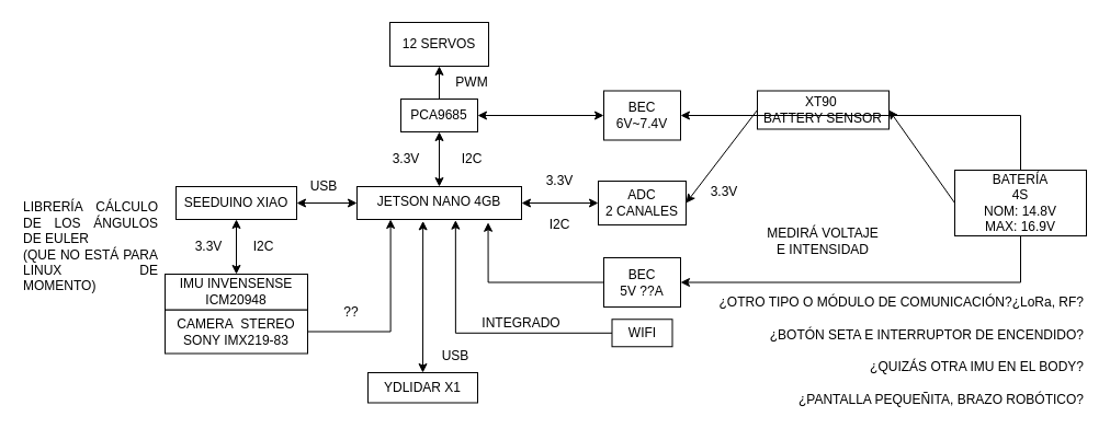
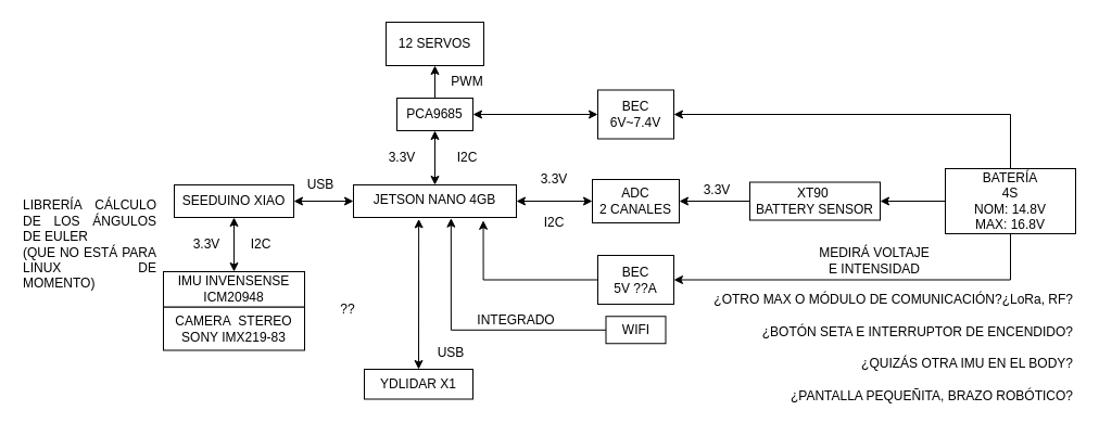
  <mxCell id="0" />
  <mxCell id="1" parent="0" />
  <mxCell id="2" value="JETSON NANO 4GB" style="rounded=0;whiteSpace=wrap;html=1;align=center;verticalAlign=top;" vertex="1" parent="1"><mxGeometry x="325" y="170" width="150" height="30" as="geometry" /></mxCell>
  <mxCell id="3" style="edgeStyle=orthogonalEdgeStyle;rounded=0;orthogonalLoop=1;jettySize=auto;html=1;exitX=0.5;exitY=0;exitDx=0;exitDy=0;entryX=0.5;entryY=1;entryDx=0;entryDy=0;" edge="1" parent="1" source="4" target="9"><mxGeometry relative="1" as="geometry" /></mxCell>
  <mxCell id="4" value="PCA9685" style="rounded=0;whiteSpace=wrap;html=1;" vertex="1" parent="1"><mxGeometry x="365" y="90" width="70" height="30" as="geometry" /></mxCell>
  <mxCell id="5" value="" style="endArrow=classic;startArrow=classic;html=1;rounded=0;entryX=0.5;entryY=1;entryDx=0;entryDy=0;" edge="1" parent="1" source="2" target="4"><mxGeometry width="50" height="50" relative="1" as="geometry"><mxPoint x="700" y="270" as="sourcePoint" /><mxPoint x="750" y="220" as="targetPoint" /></mxGeometry></mxCell>
  <mxCell id="6" value="I2C" style="text;html=1;strokeColor=none;fillColor=none;align=center;verticalAlign=middle;whiteSpace=wrap;rounded=0;" vertex="1" parent="1"><mxGeometry x="400" y="130" width="60" height="30" as="geometry" /></mxCell>
  <mxCell id="7" value="3.3V" style="text;html=1;strokeColor=none;fillColor=none;align=center;verticalAlign=middle;whiteSpace=wrap;rounded=0;" vertex="1" parent="1"><mxGeometry x="340" y="130" width="60" height="30" as="geometry" /></mxCell>
  <mxCell id="8" value="BEC&lt;br&gt;6V~7.4V" style="rounded=0;whiteSpace=wrap;html=1;" vertex="1" parent="1"><mxGeometry x="550" y="82.5" width="70" height="45" as="geometry" /></mxCell>
  <mxCell id="9" value="12 SERVOS" style="rounded=0;whiteSpace=wrap;html=1;" vertex="1" parent="1"><mxGeometry x="355" y="20" width="90" height="40" as="geometry" /></mxCell>
  <mxCell id="10" value="PWM" style="text;html=1;strokeColor=none;fillColor=none;align=center;verticalAlign=middle;whiteSpace=wrap;rounded=0;" vertex="1" parent="1"><mxGeometry x="400" y="60" width="60" height="30" as="geometry" /></mxCell>
  <mxCell id="11" value="" style="endArrow=classic;startArrow=classic;html=1;rounded=0;exitX=1;exitY=0.5;exitDx=0;exitDy=0;" edge="1" parent="1" source="4" target="8"><mxGeometry width="50" height="50" relative="1" as="geometry"><mxPoint x="450" y="110" as="sourcePoint" /><mxPoint x="500" y="60" as="targetPoint" /></mxGeometry></mxCell>
- <mxCell id="12" value="XT90&amp;nbsp;&lt;br&gt;BATTERY SENSOR" style="rounded=0;whiteSpace=wrap;html=1;" vertex="1" parent="1"><mxGeometry x="690" y="82.5" width="120" height="35" as="geometry" /></mxCell>
+ <mxCell id="12" value="XT90&amp;nbsp;&lt;br&gt;BATTERY SENSOR" style="rounded=0;whiteSpace=wrap;html=1;" vertex="1" parent="1"><mxGeometry x="690" y="167.5" width="120" height="35" as="geometry" /></mxCell>
  <mxCell id="13" value="ADC&lt;br&gt;2 CANALES" style="rounded=0;whiteSpace=wrap;html=1;" vertex="1" parent="1"><mxGeometry x="545" y="165" width="80" height="40" as="geometry" /></mxCell>
  <mxCell id="14" value="" style="endArrow=classic;startArrow=classic;html=1;rounded=0;exitX=1;exitY=0.5;exitDx=0;exitDy=0;entryX=0;entryY=0.5;entryDx=0;entryDy=0;" edge="1" parent="1" source="2" target="13"><mxGeometry width="50" height="50" relative="1" as="geometry"><mxPoint x="470" y="250" as="sourcePoint" /><mxPoint x="520" y="200" as="targetPoint" /></mxGeometry></mxCell>
  <mxCell id="15" value="I2C" style="text;html=1;strokeColor=none;fillColor=none;align=center;verticalAlign=middle;whiteSpace=wrap;rounded=0;" vertex="1" parent="1"><mxGeometry x="480" y="190" width="60" height="30" as="geometry" /></mxCell>
  <mxCell id="16" value="3.3V" style="text;html=1;strokeColor=none;fillColor=none;align=center;verticalAlign=middle;whiteSpace=wrap;rounded=0;" vertex="1" parent="1"><mxGeometry x="480" y="150" width="60" height="30" as="geometry" /></mxCell>
  <mxCell id="17" value="" style="endArrow=none;startArrow=classic;html=1;rounded=0;exitX=1;exitY=0.5;exitDx=0;exitDy=0;entryX=0;entryY=0.5;entryDx=0;entryDy=0;" edge="1" parent="1" source="13" target="12"><mxGeometry width="50" height="50" relative="1" as="geometry"><mxPoint x="620" y="210" as="sourcePoint" /><mxPoint x="670" y="160" as="targetPoint" /></mxGeometry></mxCell>
  <mxCell id="18" value="3.3V" style="text;html=1;strokeColor=none;fillColor=none;align=center;verticalAlign=middle;whiteSpace=wrap;rounded=0;" vertex="1" parent="1"><mxGeometry x="630" y="160" width="60" height="30" as="geometry" /></mxCell>
- <mxCell id="19" value="MEDIRÁ VOLTAJE E INTENSIDAD" style="text;html=1;strokeColor=none;fillColor=none;align=center;verticalAlign=middle;whiteSpace=wrap;rounded=0;" vertex="1" parent="1"><mxGeometry x="695" y="205" width="110" height="30" as="geometry" /></mxCell>
+ <mxCell id="19" value="MEDIRÁ VOLTAJE E INTENSIDAD" style="text;html=1;strokeColor=none;fillColor=none;align=center;verticalAlign=middle;whiteSpace=wrap;rounded=0;" vertex="1" parent="1"><mxGeometry x="750" y="225" width="110" height="30" as="geometry" /></mxCell>
  <mxCell id="20" style="edgeStyle=orthogonalEdgeStyle;rounded=0;orthogonalLoop=1;jettySize=auto;html=1;exitX=0.5;exitY=1;exitDx=0;exitDy=0;entryX=1;entryY=0.5;entryDx=0;entryDy=0;" edge="1" parent="1" source="22" target="25"><mxGeometry relative="1" as="geometry" /></mxCell>
  <mxCell id="21" style="edgeStyle=orthogonalEdgeStyle;rounded=0;orthogonalLoop=1;jettySize=auto;html=1;exitX=0.5;exitY=0;exitDx=0;exitDy=0;entryX=1;entryY=0.5;entryDx=0;entryDy=0;" edge="1" parent="1" source="22" target="8"><mxGeometry relative="1" as="geometry" /></mxCell>
- <mxCell id="22" value="BATERÍA&lt;br&gt;4S&lt;br&gt;NOM: 14.8V&lt;br&gt;MAX: 16.9V" style="rounded=0;whiteSpace=wrap;html=1;" vertex="1" parent="1"><mxGeometry x="870" y="155" width="120" height="60" as="geometry" /></mxCell>
+ <mxCell id="22" value="BATERÍA&lt;br&gt;4S&lt;br&gt;NOM: 14.8V&lt;br&gt;MAX: 16.8V" style="rounded=0;whiteSpace=wrap;html=1;" vertex="1" parent="1"><mxGeometry x="870" y="155" width="120" height="60" as="geometry" /></mxCell>
  <mxCell id="23" value="" style="endArrow=classic;html=1;rounded=0;exitX=0;exitY=0.5;exitDx=0;exitDy=0;entryX=1;entryY=0.5;entryDx=0;entryDy=0;" edge="1" parent="1" source="22" target="12"><mxGeometry width="50" height="50" relative="1" as="geometry"><mxPoint x="820" y="210" as="sourcePoint" /><mxPoint x="870" y="160" as="targetPoint" /></mxGeometry></mxCell>
  <mxCell id="24" style="edgeStyle=orthogonalEdgeStyle;rounded=0;orthogonalLoop=1;jettySize=auto;html=1;entryX=0.797;entryY=1.092;entryDx=0;entryDy=0;entryPerimeter=0;" edge="1" parent="1" source="25" target="2"><mxGeometry relative="1" as="geometry" /></mxCell>
  <mxCell id="25" value="BEC&lt;br&gt;5V ??A" style="rounded=0;whiteSpace=wrap;html=1;" vertex="1" parent="1"><mxGeometry x="550" y="235" width="70" height="45" as="geometry" /></mxCell>
- <mxCell id="26" style="edgeStyle=orthogonalEdgeStyle;rounded=0;orthogonalLoop=1;jettySize=auto;html=1;entryX=0.204;entryY=1;entryDx=0;entryDy=0;entryPerimeter=0;" edge="1" parent="1" source="27" target="2"><mxGeometry relative="1" as="geometry" /></mxCell>
  <mxCell id="27" value="CAMERA&amp;nbsp; STEREO&lt;br&gt;SONY IMX219-83" style="rounded=0;whiteSpace=wrap;html=1;" vertex="1" parent="1"><mxGeometry x="150" y="282.5" width="130" height="40" as="geometry" /></mxCell>
  <mxCell id="28" value="IMU INVENSENSE&lt;br&gt;ICM20948" style="rounded=0;whiteSpace=wrap;html=1;" vertex="1" parent="1"><mxGeometry x="150" y="250" width="130" height="32.5" as="geometry" /></mxCell>
  <mxCell id="29" value="SEEDUINO XIAO" style="rounded=0;whiteSpace=wrap;html=1;" vertex="1" parent="1"><mxGeometry x="160" y="170" width="110" height="30" as="geometry" /></mxCell>
  <mxCell id="30" value="" style="endArrow=classic;startArrow=classic;html=1;rounded=0;exitX=1;exitY=0.5;exitDx=0;exitDy=0;entryX=0;entryY=0.5;entryDx=0;entryDy=0;" edge="1" parent="1" source="29" target="2"><mxGeometry width="50" height="50" relative="1" as="geometry"><mxPoint x="280" y="230" as="sourcePoint" /><mxPoint x="330" y="180" as="targetPoint" /></mxGeometry></mxCell>
  <mxCell id="31" value="USB" style="text;html=1;strokeColor=none;fillColor=none;align=center;verticalAlign=middle;whiteSpace=wrap;rounded=0;" vertex="1" parent="1"><mxGeometry x="265" y="155" width="60" height="30" as="geometry" /></mxCell>
  <mxCell id="32" value="" style="endArrow=classic;startArrow=classic;html=1;rounded=0;exitX=0.5;exitY=0;exitDx=0;exitDy=0;entryX=0.5;entryY=1;entryDx=0;entryDy=0;" edge="1" parent="1" source="28" target="29"><mxGeometry width="50" height="50" relative="1" as="geometry"><mxPoint x="200" y="230" as="sourcePoint" /><mxPoint x="250" y="180" as="targetPoint" /></mxGeometry></mxCell>
  <mxCell id="33" value="3.3V" style="text;html=1;strokeColor=none;fillColor=none;align=center;verticalAlign=middle;whiteSpace=wrap;rounded=0;" vertex="1" parent="1"><mxGeometry x="160" y="210" width="60" height="30" as="geometry" /></mxCell>
  <mxCell id="34" value="I2C" style="text;html=1;strokeColor=none;fillColor=none;align=center;verticalAlign=middle;whiteSpace=wrap;rounded=0;" vertex="1" parent="1"><mxGeometry x="210" y="210" width="60" height="30" as="geometry" /></mxCell>
  <mxCell id="35" value="YDLIDAR X1" style="rounded=0;whiteSpace=wrap;html=1;" vertex="1" parent="1"><mxGeometry x="335" y="340" width="100" height="27.5" as="geometry" /></mxCell>
  <mxCell id="36" value="" style="endArrow=classic;startArrow=classic;html=1;rounded=0;entryX=0.401;entryY=1.046;entryDx=0;entryDy=0;entryPerimeter=0;" edge="1" parent="1" source="35" target="2"><mxGeometry width="50" height="50" relative="1" as="geometry"><mxPoint x="400" y="320" as="sourcePoint" /><mxPoint x="430" y="260" as="targetPoint" /></mxGeometry></mxCell>
  <mxCell id="37" value="??" style="text;html=1;strokeColor=none;fillColor=none;align=center;verticalAlign=middle;whiteSpace=wrap;rounded=0;" vertex="1" parent="1"><mxGeometry x="290" y="270" width="60" height="30" as="geometry" /></mxCell>
  <mxCell id="38" value="USB" style="text;html=1;strokeColor=none;fillColor=none;align=center;verticalAlign=middle;whiteSpace=wrap;rounded=0;" vertex="1" parent="1"><mxGeometry x="385" y="310" width="60" height="30" as="geometry" /></mxCell>
  <mxCell id="39" value="¿QUIZÁS OTRA IMU EN EL BODY?" style="text;html=1;strokeColor=none;fillColor=none;align=right;verticalAlign=middle;whiteSpace=wrap;rounded=0;" vertex="1" parent="1"><mxGeometry x="755" y="320" width="235" height="30" as="geometry" /></mxCell>
  <mxCell id="40" value="¿BOTÓN SETA E INTERRUPTOR DE ENCENDIDO?" style="text;html=1;strokeColor=none;fillColor=none;align=right;verticalAlign=middle;whiteSpace=wrap;rounded=0;" vertex="1" parent="1"><mxGeometry x="670" y="291.25" width="320" height="30" as="geometry" /></mxCell>
  <mxCell id="41" value="¿PANTALLA PEQUEÑITA, BRAZO ROBÓTICO?" style="text;html=1;strokeColor=none;fillColor=none;align=right;verticalAlign=middle;whiteSpace=wrap;rounded=0;" vertex="1" parent="1"><mxGeometry x="720" y="350" width="270" height="30" as="geometry" /></mxCell>
  <mxCell id="42" value="&lt;div style=&quot;text-align: justify;&quot;&gt;&lt;span style=&quot;background-color: initial;&quot;&gt;LIBRERÍA CÁLCULO DE LOS ÁNGULOS DE EULER&lt;/span&gt;&lt;/div&gt;&lt;div style=&quot;text-align: justify;&quot;&gt;&lt;span style=&quot;background-color: initial;&quot;&gt;(QUE NO ESTÁ PARA LINUX DE MOMENTO)&lt;/span&gt;&lt;/div&gt;" style="text;html=1;strokeColor=none;fillColor=none;align=center;verticalAlign=middle;whiteSpace=wrap;rounded=0;" vertex="1" parent="1"><mxGeometry x="20" y="180" width="125" height="90" as="geometry" /></mxCell>
  <mxCell id="43" style="edgeStyle=orthogonalEdgeStyle;rounded=0;orthogonalLoop=1;jettySize=auto;html=1;entryX=0.599;entryY=1.023;entryDx=0;entryDy=0;entryPerimeter=0;" edge="1" parent="1" source="44" target="2"><mxGeometry relative="1" as="geometry"><mxPoint x="500" y="320" as="targetPoint" /></mxGeometry></mxCell>
  <mxCell id="44" value="WIFI" style="rounded=0;whiteSpace=wrap;html=1;" vertex="1" parent="1"><mxGeometry x="557.5" y="291.25" width="55" height="25" as="geometry" /></mxCell>
  <mxCell id="45" value="INTEGRADO" style="text;html=1;strokeColor=none;fillColor=none;align=center;verticalAlign=middle;whiteSpace=wrap;rounded=0;" vertex="1" parent="1"><mxGeometry x="445" y="280" width="60" height="30" as="geometry" /></mxCell>
- <mxCell id="46" value="¿OTRO TIPO O MÓDULO DE COMUNICACIÓN?¿LoRa, RF?" style="text;html=1;strokeColor=none;fillColor=none;align=right;verticalAlign=middle;whiteSpace=wrap;rounded=0;" vertex="1" parent="1"><mxGeometry x="650" y="261.25" width="340" height="30" as="geometry" /></mxCell>
+ <mxCell id="46" value="¿OTRO MAX O MÓDULO DE COMUNICACIÓN?¿LoRa, RF?" style="text;html=1;strokeColor=none;fillColor=none;align=right;verticalAlign=middle;whiteSpace=wrap;rounded=0;" vertex="1" parent="1"><mxGeometry x="650" y="261.25" width="340" height="30" as="geometry" /></mxCell>
